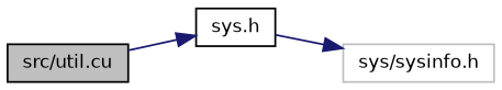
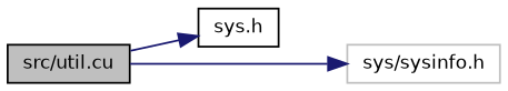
  digraph {
    rankdir=LR
    node [color=black fillcolor=white fontname=Helvetica fontsize=10 shape=record style=filled]
    edge [color=midnightblue fontname=Helvetica fontsize=10 labelfontname=Helvetica labelfontsize=10 style=solid]
    n1 [fillcolor=grey75 fontcolor=black height=0.2 label="src/util.cu" width=0.4]
    n2 [height=0.2 label="sys.h" width=0.4]
    n3 [color=grey75 height=0.2 label="sys/sysinfo.h" width=0.4]
    n1 -> n2
-   n2 -> n3
+   n1 -> n3
  }
